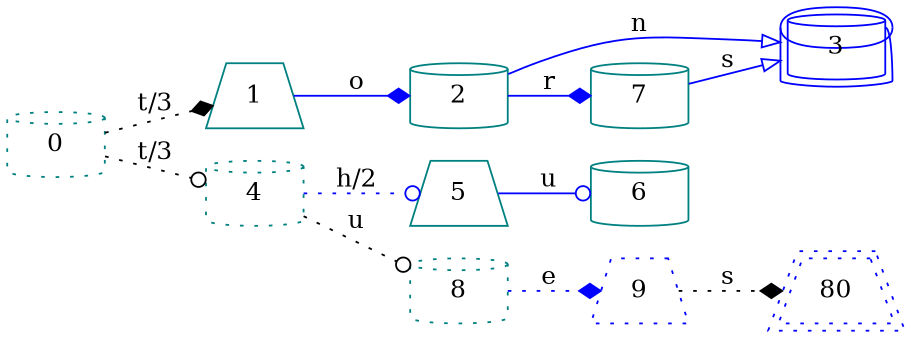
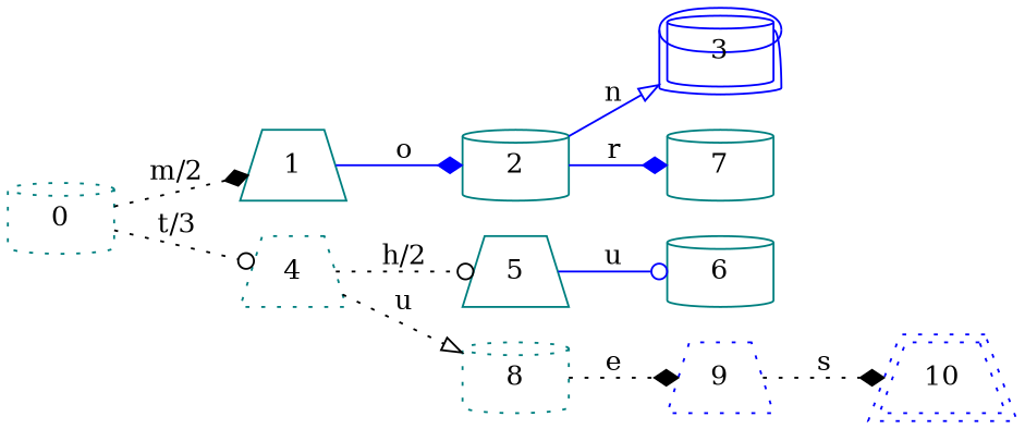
  digraph {
    labeljust=l
    labelloc=l
    rankdir=LR
    node [color=teal shape=cylinder]
    edge [arrowhead=diamond style=dotted]
    0 [style=dotted]
    1 [shape=trapezium]
-   4 [style=dotted]
+   4 [shape=trapezium style=dotted]
    2
    5 [shape=trapezium]
    8 [style=dotted]
    3 [color=blue peripheries=2]
    7
    6
    9 [color=blue shape=trapezium style=dotted]
-   10 [color=blue peripheries=2 shape=trapezium style=dotted label=80]
-   0 -> 1 [label="t/3"]
+   10 [color=blue peripheries=2 shape=trapezium style=dotted]
+   0 -> 1 [label="m/2"]
    0 -> 4 [arrowhead=odot label="t/3"]
    1 -> 2 [color=blue label=o style=""]
-   4 -> 5 [arrowhead=odot label="h/2" color=blue]
-   4 -> 8 [arrowhead=odot label=u]
+   4 -> 5 [arrowhead=odot label="h/2"]
+   4 -> 8 [arrowhead=onormal label=u]
    2 -> 3 [arrowhead=onormal color=blue label=n style=""]
    2 -> 7 [color=blue label=r style=""]
    5 -> 6 [arrowhead=odot color=blue label=u style=""]
-   8 -> 9 [label=e color=blue]
-   7 -> 3 [arrowhead=onormal color=blue label=s style=""]
+   8 -> 9 [label=e]
    9 -> 10 [label=s]
  }
